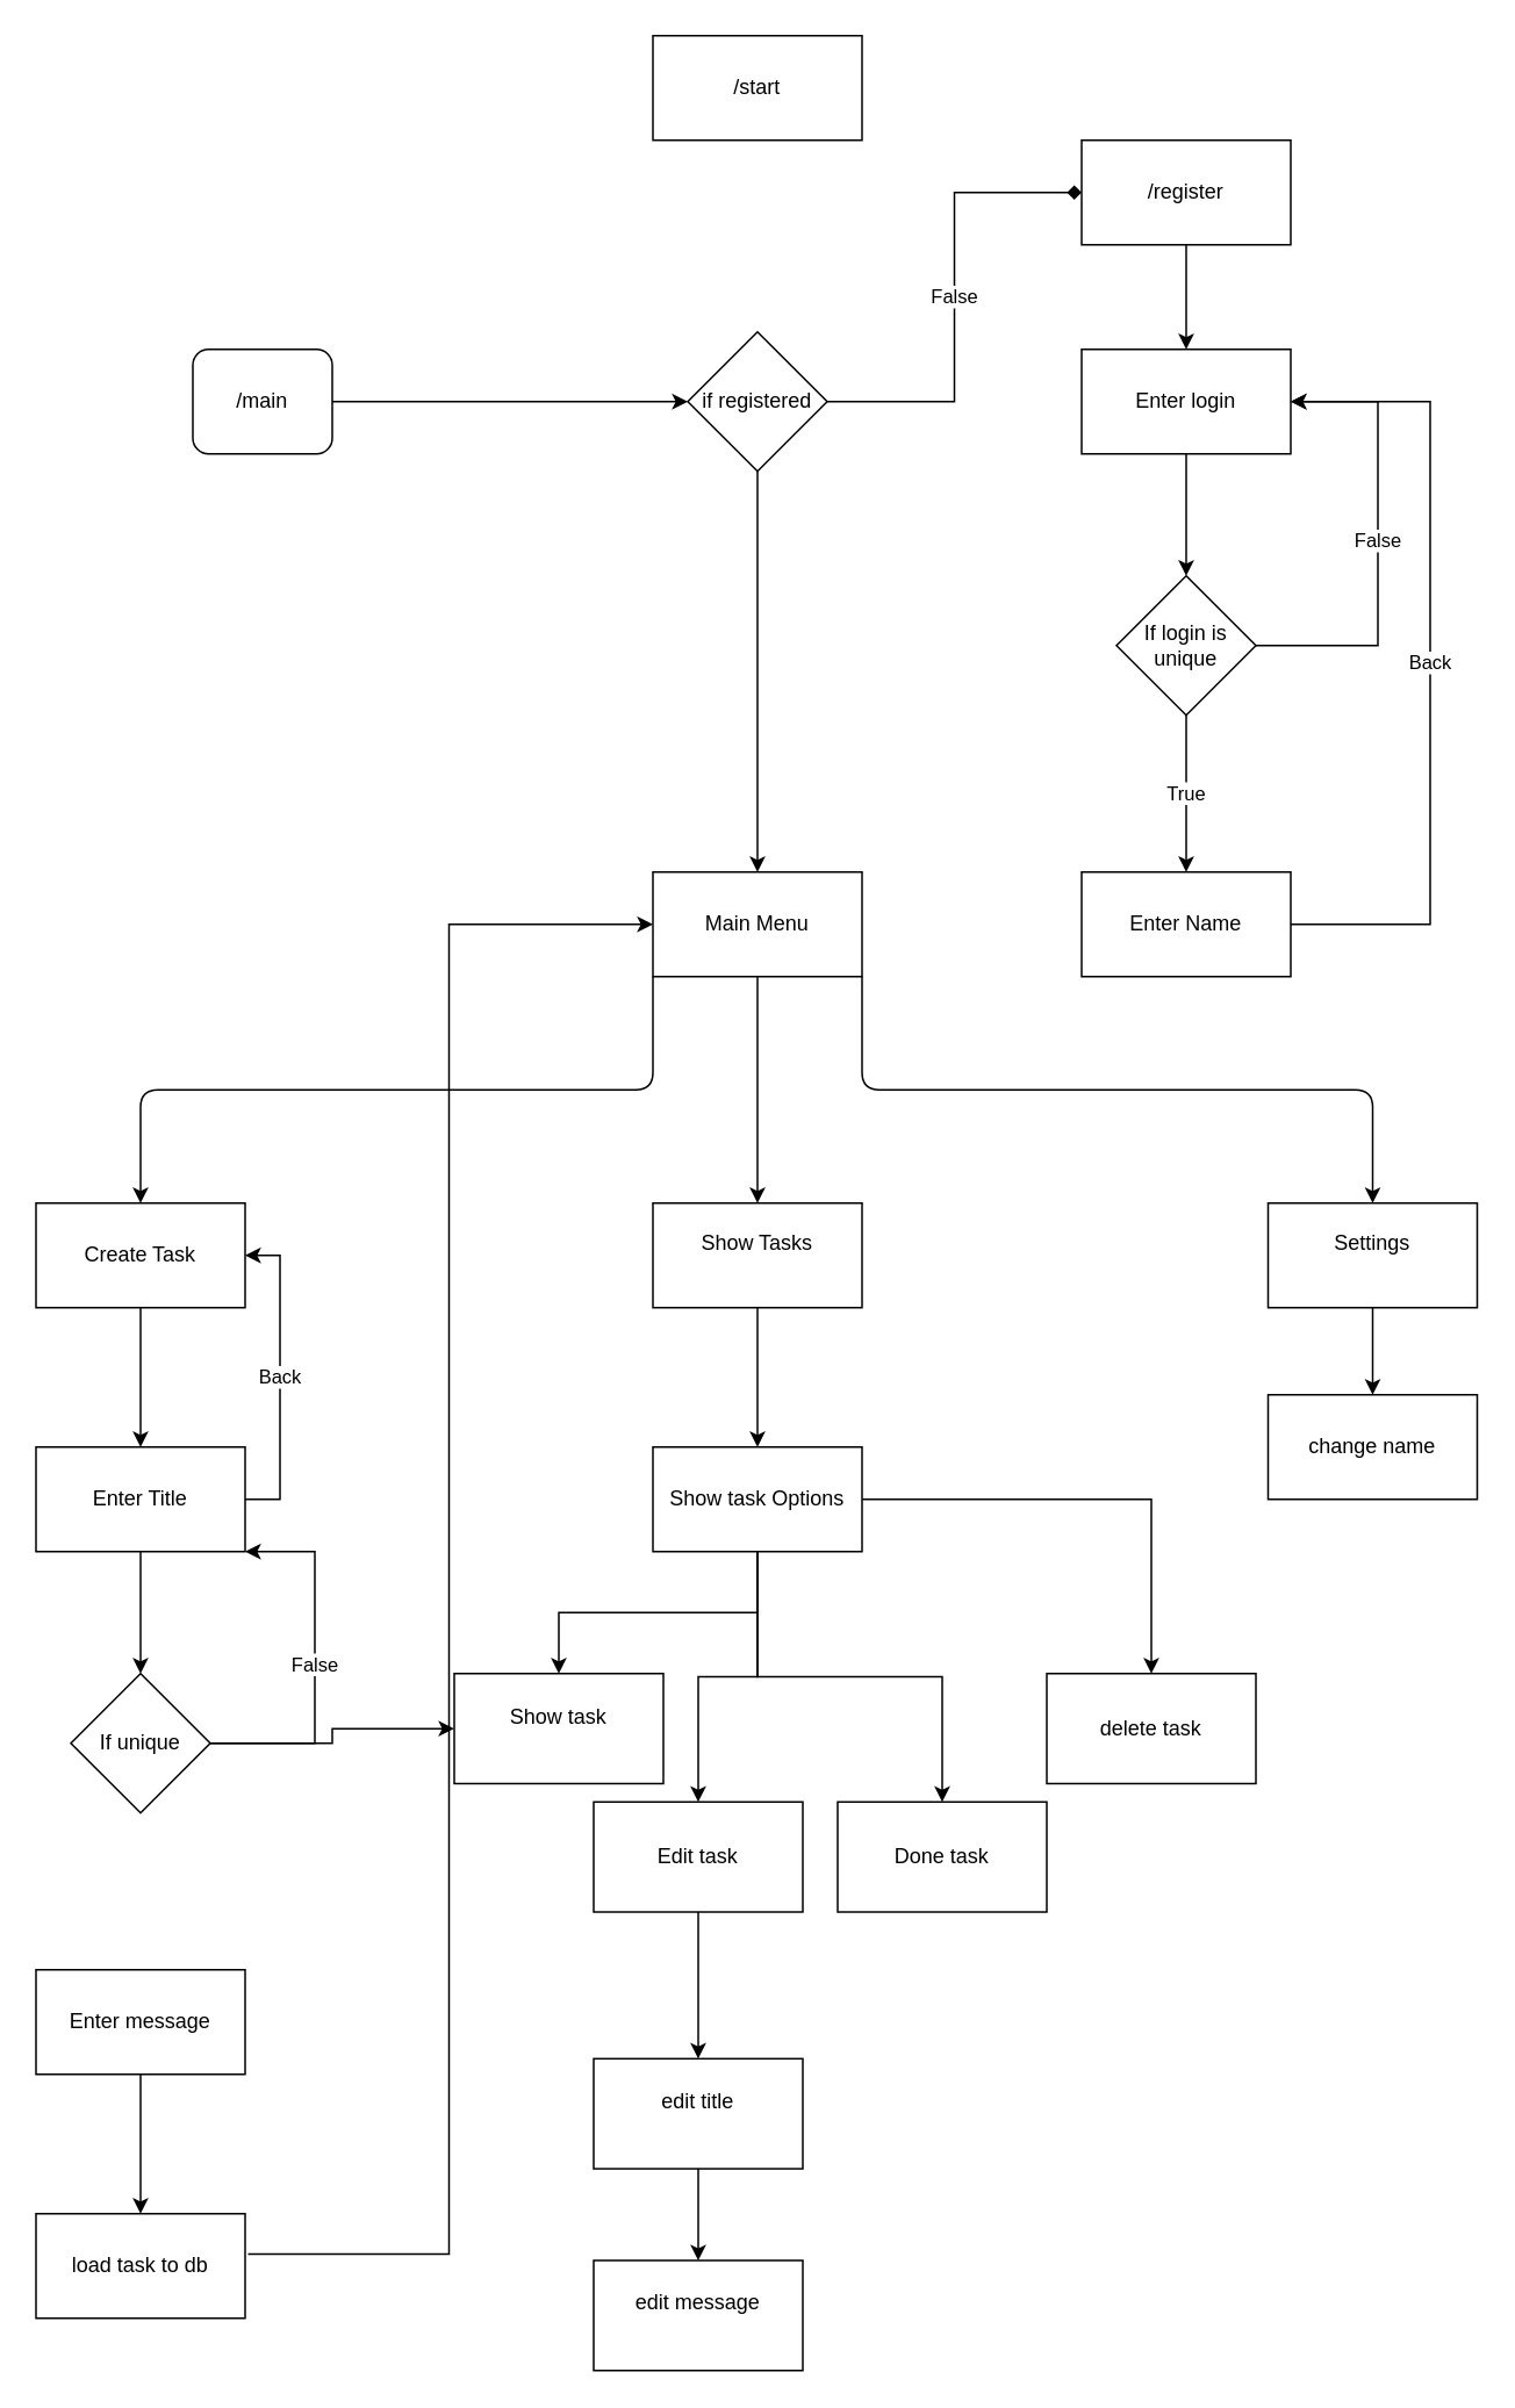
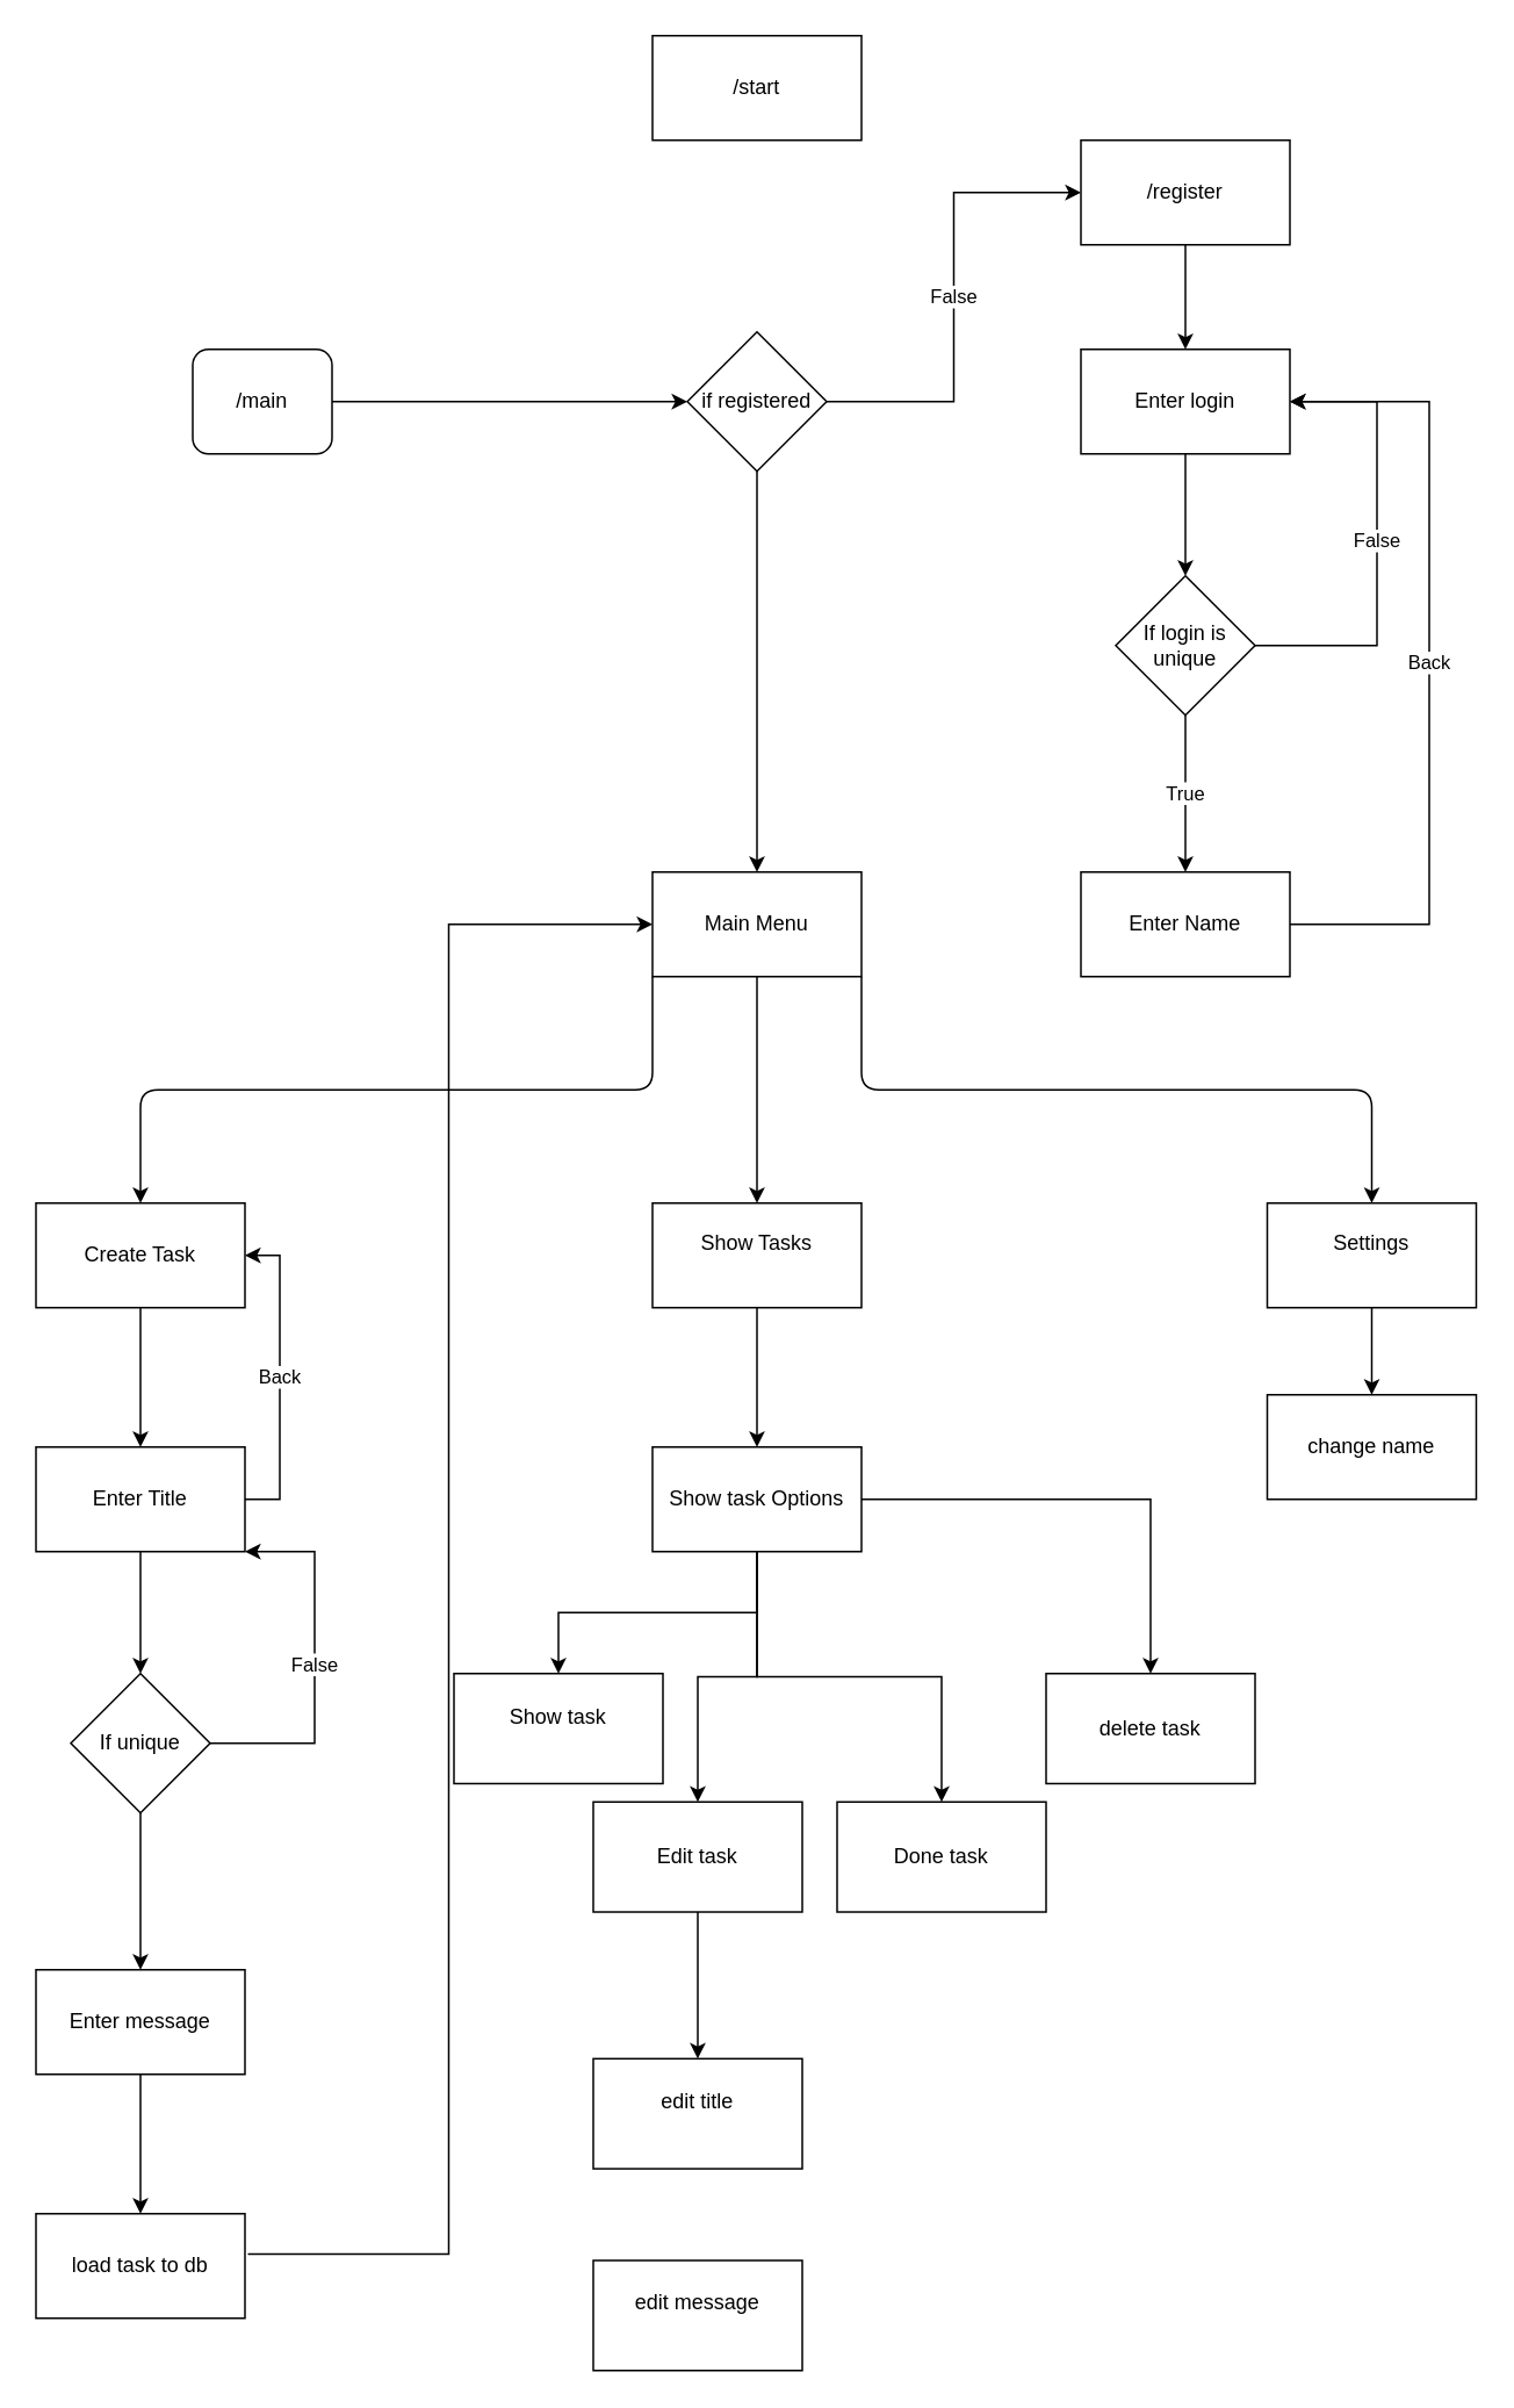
  <mxCell id="0" />
  <mxCell id="1" parent="0" />
  <mxCell id="2" value="/start" style="rounded=0;whiteSpace=wrap;html=1;" vertex="1" parent="1"><mxGeometry x="374" width="120" height="60" as="geometry" y="20" /></mxCell>
- <mxCell id="3" value="False" style="edgeStyle=orthogonalEdgeStyle;rounded=0;orthogonalLoop=1;jettySize=auto;html=1;entryX=0;entryY=0.5;entryDx=0;entryDy=0;endArrow=diamond;" edge="1" parent="1" source="5" target="42"><mxGeometry relative="1" as="geometry"><mxPoint x="580" y="230" as="targetPoint" /></mxGeometry></mxCell>
+ <mxCell id="3" value="False" style="edgeStyle=orthogonalEdgeStyle;rounded=0;orthogonalLoop=1;jettySize=auto;html=1;entryX=0;entryY=0.5;entryDx=0;entryDy=0;" edge="1" parent="1" source="5" target="42"><mxGeometry relative="1" as="geometry"><mxPoint x="580" y="230" as="targetPoint" /></mxGeometry></mxCell>
  <mxCell id="4" value="" style="edgeStyle=orthogonalEdgeStyle;rounded=0;orthogonalLoop=1;jettySize=auto;html=1;" edge="1" parent="1" source="5" target="16"><mxGeometry relative="1" as="geometry" /></mxCell>
  <mxCell id="5" value="if registered" style="rhombus;whiteSpace=wrap;html=1;" vertex="1" parent="1"><mxGeometry x="394" y="190" width="80" height="80" as="geometry" /></mxCell>
  <mxCell id="6" value="" style="edgeStyle=orthogonalEdgeStyle;rounded=0;orthogonalLoop=1;jettySize=auto;html=1;" edge="1" parent="1" source="7" target="10"><mxGeometry relative="1" as="geometry" /></mxCell>
  <mxCell id="7" value="Enter login" style="whiteSpace=wrap;html=1;" vertex="1" parent="1"><mxGeometry x="620" y="200" width="120" height="60" as="geometry" /></mxCell>
  <mxCell id="8" value="True" style="edgeStyle=orthogonalEdgeStyle;rounded=0;orthogonalLoop=1;jettySize=auto;html=1;" edge="1" parent="1" source="10" target="12"><mxGeometry relative="1" as="geometry" /></mxCell>
  <mxCell id="9" value="False" style="edgeStyle=orthogonalEdgeStyle;rounded=0;orthogonalLoop=1;jettySize=auto;html=1;exitX=1;exitY=0.5;exitDx=0;exitDy=0;entryX=1;entryY=0.5;entryDx=0;entryDy=0;" edge="1" parent="1" source="10" target="7"><mxGeometry relative="1" as="geometry"><Array as="points"><mxPoint x="790" y="370" /><mxPoint x="790" y="230" /></Array></mxGeometry></mxCell>
  <mxCell id="10" value="If login is unique" style="rhombus;whiteSpace=wrap;html=1;" vertex="1" parent="1"><mxGeometry x="640" y="330" width="80" height="80" as="geometry" /></mxCell>
  <mxCell id="11" value="Back" style="edgeStyle=orthogonalEdgeStyle;rounded=0;orthogonalLoop=1;jettySize=auto;html=1;entryX=1;entryY=0.5;entryDx=0;entryDy=0;exitX=1;exitY=0.5;exitDx=0;exitDy=0;" edge="1" parent="1" source="12" target="7"><mxGeometry relative="1" as="geometry"><mxPoint x="680" y="440" as="sourcePoint" /><Array as="points"><mxPoint x="820" y="530" /><mxPoint x="820" y="230" /></Array></mxGeometry></mxCell>
  <mxCell id="12" value="Enter Name" style="whiteSpace=wrap;html=1;" vertex="1" parent="1"><mxGeometry x="620" y="500" width="120" height="60" as="geometry" /></mxCell>
  <mxCell id="13" style="edgeStyle=orthogonalEdgeStyle;rounded=1;orthogonalLoop=1;jettySize=auto;html=1;exitX=0;exitY=1;exitDx=0;exitDy=0;curved=0;" edge="1" parent="1" source="16" target="18"><mxGeometry relative="1" as="geometry" /></mxCell>
  <mxCell id="14" value="" style="edgeStyle=orthogonalEdgeStyle;rounded=0;orthogonalLoop=1;jettySize=auto;html=1;" edge="1" parent="1" source="16" target="20"><mxGeometry relative="1" as="geometry" /></mxCell>
  <mxCell id="15" style="edgeStyle=orthogonalEdgeStyle;rounded=1;orthogonalLoop=1;jettySize=auto;html=1;exitX=1;exitY=1;exitDx=0;exitDy=0;entryX=0.5;entryY=0;entryDx=0;entryDy=0;curved=0;" edge="1" parent="1" source="16" target="22"><mxGeometry relative="1" as="geometry"><mxPoint x="720" y="680" as="targetPoint" /></mxGeometry></mxCell>
  <mxCell id="16" value="Main Menu" style="whiteSpace=wrap;html=1;" vertex="1" parent="1"><mxGeometry x="374" y="500" width="120" height="60" as="geometry" /></mxCell>
  <mxCell id="17" value="" style="edgeStyle=orthogonalEdgeStyle;rounded=0;orthogonalLoop=1;jettySize=auto;html=1;" edge="1" parent="1" source="18" target="25"><mxGeometry relative="1" as="geometry" /></mxCell>
  <mxCell id="18" value="Create Task" style="whiteSpace=wrap;html=1;" vertex="1" parent="1"><mxGeometry y="690" width="120" height="60" as="geometry" x="20" /></mxCell>
  <mxCell id="19" value="" style="edgeStyle=orthogonalEdgeStyle;rounded=0;orthogonalLoop=1;jettySize=auto;html=1;" edge="1" parent="1" source="20" target="40"><mxGeometry relative="1" as="geometry" /></mxCell>
  <mxCell id="20" value="Show Tasks&lt;div&gt;&lt;br&gt;&lt;/div&gt;" style="whiteSpace=wrap;html=1;" vertex="1" parent="1"><mxGeometry x="374" y="690" width="120" height="60" as="geometry" /></mxCell>
  <mxCell id="21" value="" style="edgeStyle=orthogonalEdgeStyle;rounded=0;orthogonalLoop=1;jettySize=auto;html=1;" edge="1" parent="1" source="22" target="35"><mxGeometry relative="1" as="geometry" /></mxCell>
  <mxCell id="22" value="Settings&lt;div&gt;&lt;br&gt;&lt;/div&gt;" style="rounded=0;whiteSpace=wrap;html=1;" vertex="1" parent="1"><mxGeometry x="727" y="690" width="120" height="60" as="geometry" /></mxCell>
  <mxCell id="23" value="Back" style="edgeStyle=orthogonalEdgeStyle;rounded=0;orthogonalLoop=1;jettySize=auto;html=1;exitX=1;exitY=0.5;exitDx=0;exitDy=0;entryX=1;entryY=0.5;entryDx=0;entryDy=0;" edge="1" parent="1" source="25" target="18"><mxGeometry relative="1" as="geometry" /></mxCell>
  <mxCell id="24" value="" style="edgeStyle=orthogonalEdgeStyle;rounded=0;orthogonalLoop=1;jettySize=auto;html=1;" edge="1" parent="1" source="25" target="30"><mxGeometry relative="1" as="geometry" /></mxCell>
  <mxCell id="25" value="Enter Title" style="whiteSpace=wrap;html=1;" vertex="1" parent="1"><mxGeometry y="830" width="120" height="60" as="geometry" x="20" /></mxCell>
  <mxCell id="26" style="edgeStyle=orthogonalEdgeStyle;rounded=0;orthogonalLoop=1;jettySize=auto;html=1;exitX=1;exitY=0.5;exitDx=0;exitDy=0;entryX=0;entryY=0.5;entryDx=0;entryDy=0;" edge="1" parent="1" source="27" target="5"><mxGeometry relative="1" as="geometry" /></mxCell>
  <mxCell id="27" value="/m&lt;span style=&quot;background-color: initial;&quot;&gt;ain&lt;/span&gt;" style="rounded=1;whiteSpace=wrap;html=1;" vertex="1" parent="1"><mxGeometry x="110" y="200" width="80" height="60" as="geometry" /></mxCell>
  <mxCell id="28" value="False" style="edgeStyle=orthogonalEdgeStyle;rounded=0;orthogonalLoop=1;jettySize=auto;html=1;exitX=1;exitY=0.5;exitDx=0;exitDy=0;entryX=1;entryY=1;entryDx=0;entryDy=0;" edge="1" parent="1" source="30" target="25"><mxGeometry relative="1" as="geometry"><Array as="points"><mxPoint x="180" y="1000" /><mxPoint x="180" y="890" /></Array></mxGeometry></mxCell>
- <mxCell id="29" value="" style="edgeStyle=orthogonalEdgeStyle;rounded=0;orthogonalLoop=1;jettySize=auto;html=1;" edge="1" parent="1" source="30" target="44"><mxGeometry relative="1" as="geometry" /></mxCell>
+ <mxCell id="29" value="" style="edgeStyle=orthogonalEdgeStyle;rounded=0;orthogonalLoop=1;jettySize=auto;html=1;" edge="1" parent="1" source="30" target="33"><mxGeometry relative="1" as="geometry" /></mxCell>
  <mxCell id="30" value="If unique" style="rhombus;whiteSpace=wrap;html=1;" vertex="1" parent="1"><mxGeometry x="40" y="960" width="80" height="80" as="geometry" /></mxCell>
  <mxCell id="31" style="edgeStyle=orthogonalEdgeStyle;rounded=0;orthogonalLoop=1;jettySize=auto;html=1;exitX=1.014;exitY=0.385;exitDx=0;exitDy=0;entryX=0;entryY=0.5;entryDx=0;entryDy=0;exitPerimeter=0;" edge="1" parent="1" source="34" target="16"><mxGeometry relative="1" as="geometry" /></mxCell>
  <mxCell id="32" value="" style="edgeStyle=orthogonalEdgeStyle;rounded=0;orthogonalLoop=1;jettySize=auto;html=1;" edge="1" parent="1" source="33" target="34"><mxGeometry relative="1" as="geometry" /></mxCell>
  <mxCell id="33" value="Enter message" style="whiteSpace=wrap;html=1;" vertex="1" parent="1"><mxGeometry y="1130" width="120" height="60" as="geometry" x="20" /></mxCell>
  <mxCell id="34" value="load task to db" style="whiteSpace=wrap;html=1;" vertex="1" parent="1"><mxGeometry y="1270" width="120" height="60" as="geometry" x="20" /></mxCell>
  <mxCell id="35" value="change name" style="whiteSpace=wrap;html=1;rounded=0;" vertex="1" parent="1"><mxGeometry x="727" y="800" width="120" height="60" as="geometry" /></mxCell>
  <mxCell id="36" value="" style="edgeStyle=orthogonalEdgeStyle;rounded=0;orthogonalLoop=1;jettySize=auto;html=1;" edge="1" parent="1" source="40" target="44"><mxGeometry relative="1" as="geometry" /></mxCell>
  <mxCell id="37" value="" style="edgeStyle=orthogonalEdgeStyle;rounded=0;orthogonalLoop=1;jettySize=auto;html=1;" edge="1" parent="1" source="40" target="45"><mxGeometry relative="1" as="geometry" /></mxCell>
  <mxCell id="38" value="" style="edgeStyle=orthogonalEdgeStyle;rounded=0;orthogonalLoop=1;jettySize=auto;html=1;" edge="1" parent="1" source="40" target="46"><mxGeometry relative="1" as="geometry" /></mxCell>
  <mxCell id="39" value="" style="edgeStyle=orthogonalEdgeStyle;rounded=0;orthogonalLoop=1;jettySize=auto;html=1;" edge="1" parent="1" source="40" target="47"><mxGeometry relative="1" as="geometry" /></mxCell>
  <mxCell id="40" value="Show task Options" style="whiteSpace=wrap;html=1;" vertex="1" parent="1"><mxGeometry x="374" y="830" width="120" height="60" as="geometry" /></mxCell>
  <mxCell id="41" style="edgeStyle=orthogonalEdgeStyle;rounded=0;orthogonalLoop=1;jettySize=auto;html=1;entryX=0.5;entryY=0;entryDx=0;entryDy=0;" edge="1" parent="1" source="42" target="7"><mxGeometry relative="1" as="geometry" /></mxCell>
  <mxCell id="42" value="/register" style="rounded=0;whiteSpace=wrap;html=1;" vertex="1" parent="1"><mxGeometry x="620" y="80" width="120" height="60" as="geometry" /></mxCell>
  <mxCell id="43" value="" style="group" vertex="1" connectable="0" parent="1"><mxGeometry x="260" y="960" width="460" height="400" as="geometry" /></mxCell>
  <mxCell id="44" value="Show task&lt;div&gt;&lt;br&gt;&lt;/div&gt;" style="whiteSpace=wrap;html=1;" vertex="1" parent="43"><mxGeometry width="120" height="63.158" as="geometry" /></mxCell>
  <mxCell id="45" value="delete task" style="whiteSpace=wrap;html=1;" vertex="1" parent="43"><mxGeometry x="340" width="120" height="63.158" as="geometry" /></mxCell>
  <mxCell id="46" value="Edit task" style="whiteSpace=wrap;html=1;" vertex="1" parent="43"><mxGeometry x="80" y="73.684" width="120" height="63.158" as="geometry" /></mxCell>
  <mxCell id="47" value="Done task" style="whiteSpace=wrap;html=1;" vertex="1" parent="43"><mxGeometry x="220" y="73.684" width="120" height="63.158" as="geometry" /></mxCell>
  <mxCell id="48" value="edit title&lt;div&gt;&lt;br&gt;&lt;/div&gt;" style="whiteSpace=wrap;html=1;" vertex="1" parent="43"><mxGeometry x="80" y="221.053" width="120" height="63.158" as="geometry" /></mxCell>
  <mxCell id="49" value="edit message&lt;div&gt;&lt;br&gt;&lt;/div&gt;" style="whiteSpace=wrap;html=1;" vertex="1" parent="43"><mxGeometry x="80" y="336.842" width="120" height="63.158" as="geometry" /></mxCell>
  <mxCell id="50" value="" style="edgeStyle=orthogonalEdgeStyle;rounded=0;orthogonalLoop=1;jettySize=auto;html=1;" edge="1" parent="43" source="46" target="48"><mxGeometry relative="1" as="geometry" /></mxCell>
- <mxCell id="51" style="edgeStyle=orthogonalEdgeStyle;rounded=0;orthogonalLoop=1;jettySize=auto;html=1;exitX=0.5;exitY=1;exitDx=0;exitDy=0;entryX=0.5;entryY=0;entryDx=0;entryDy=0;" edge="1" parent="43" source="48" target="49"><mxGeometry relative="1" as="geometry" /></mxCell>
